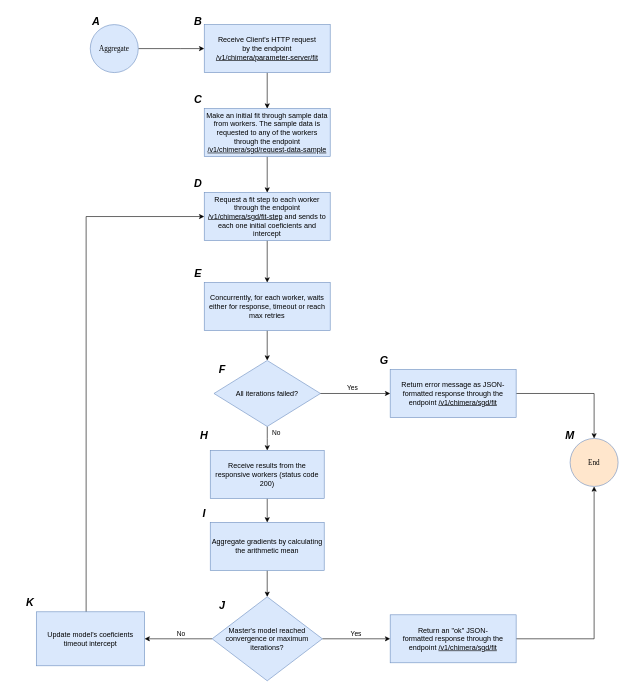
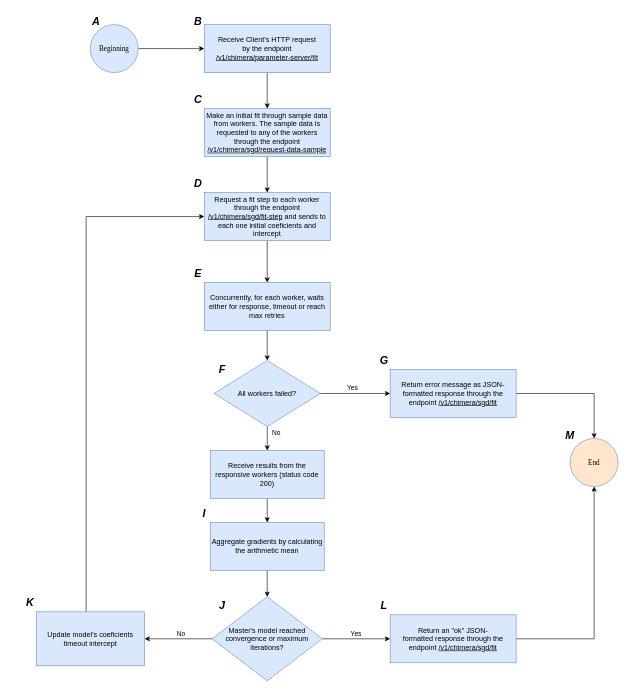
  <mxCell id="0" />
  <mxCell id="1" parent="0" />
  <mxCell id="2" value="" style="edgeStyle=orthogonalEdgeStyle;rounded=0;orthogonalLoop=1;jettySize=auto;html=1;entryX=0;entryY=0.5;entryDx=0;entryDy=0;" parent="1" source="3" target="6" edge="1"><mxGeometry relative="1" as="geometry"><Array as="points"><mxPoint x="300" y="80" /><mxPoint x="300" y="80" /></Array></mxGeometry></mxCell>
- <mxCell id="3" value="&lt;font face=&quot;Verdana&quot;&gt;Aggregate&lt;/font&gt;" style="ellipse;whiteSpace=wrap;html=1;aspect=fixed;fillColor=#dae8fc;strokeColor=#6c8ebf;" parent="1" vertex="1"><mxGeometry x="150" y="40" width="80" height="80" as="geometry" /></mxCell>
+ <mxCell id="3" value="&lt;font face=&quot;Verdana&quot;&gt;Beginning&lt;/font&gt;" style="ellipse;whiteSpace=wrap;html=1;aspect=fixed;fillColor=#dae8fc;strokeColor=#6c8ebf;" parent="1" vertex="1"><mxGeometry x="150" y="40" width="80" height="80" as="geometry" /></mxCell>
  <mxCell id="4" value="&lt;font face=&quot;Helvetica&quot; style=&quot;font-size: 18px;&quot;&gt;&lt;i style=&quot;&quot;&gt;&lt;b style=&quot;&quot;&gt;A&lt;/b&gt;&lt;/i&gt;&lt;/font&gt;" style="text;html=1;align=center;verticalAlign=middle;whiteSpace=wrap;rounded=0;" parent="1" vertex="1"><mxGeometry x="130" y="20" width="60" height="30" as="geometry" /></mxCell>
  <mxCell id="5" value="" style="edgeStyle=orthogonalEdgeStyle;rounded=0;orthogonalLoop=1;jettySize=auto;html=1;entryX=0.5;entryY=0;entryDx=0;entryDy=0;" parent="1" source="6" target="13" edge="1"><mxGeometry relative="1" as="geometry"><mxPoint x="445" y="170" as="targetPoint" /></mxGeometry></mxCell>
  <mxCell id="6" value="Receive Client's HTTP request&lt;div&gt;by the endpoint &lt;u&gt;/v1/chimera/parameter-server/fit&lt;/u&gt;&lt;/div&gt;" style="rounded=0;whiteSpace=wrap;html=1;fillColor=#dae8fc;strokeColor=#6c8ebf;" parent="1" vertex="1"><mxGeometry x="340" y="40" width="210" height="80" as="geometry" /></mxCell>
  <mxCell id="7" value="&lt;font face=&quot;Helvetica&quot; style=&quot;font-size: 18px;&quot;&gt;&lt;i style=&quot;&quot;&gt;&lt;b style=&quot;&quot;&gt;B&lt;/b&gt;&lt;/i&gt;&lt;/font&gt;" style="text;html=1;align=center;verticalAlign=middle;whiteSpace=wrap;rounded=0;" parent="1" vertex="1"><mxGeometry x="300" y="20" width="60" height="30" as="geometry" /></mxCell>
  <mxCell id="8" value="" style="edgeStyle=orthogonalEdgeStyle;rounded=0;orthogonalLoop=1;jettySize=auto;html=1;entryX=0.5;entryY=0;entryDx=0;entryDy=0;" parent="1" source="9" target="11" edge="1"><mxGeometry relative="1" as="geometry"><mxPoint x="445" y="500" as="targetPoint" /></mxGeometry></mxCell>
  <mxCell id="9" value="Request a fit step to each worker through the endpoint &lt;u&gt;/v1/chimera/sgd/fit-step&lt;/u&gt;&amp;nbsp;and sends to each one initial coeficients and intercept" style="rounded=0;whiteSpace=wrap;html=1;fillColor=#dae8fc;strokeColor=#6c8ebf;" parent="1" vertex="1"><mxGeometry x="340" y="320" width="210" height="80" as="geometry" /></mxCell>
  <mxCell id="10" value="" style="edgeStyle=orthogonalEdgeStyle;rounded=0;orthogonalLoop=1;jettySize=auto;html=1;entryX=0.5;entryY=0;entryDx=0;entryDy=0;" parent="1" source="11" target="25" edge="1"><mxGeometry relative="1" as="geometry"><mxPoint x="445.005" y="620" as="targetPoint" /></mxGeometry></mxCell>
  <mxCell id="11" value="Concurrently, for each worker, waits either for response, timeout or reach max retries" style="rounded=0;whiteSpace=wrap;html=1;fillColor=#dae8fc;strokeColor=#6c8ebf;" parent="1" vertex="1"><mxGeometry x="340" y="470" width="210" height="80" as="geometry" /></mxCell>
  <mxCell id="12" value="" style="edgeStyle=orthogonalEdgeStyle;rounded=0;orthogonalLoop=1;jettySize=auto;html=1;" parent="1" source="13" target="9" edge="1"><mxGeometry relative="1" as="geometry" /></mxCell>
  <mxCell id="13" value="Make an initial fit through sample data from workers. The sample data is requested to any of the workers through the endpoint &lt;u&gt;/v1/chimera/sgd/request-data-sample&lt;/u&gt;" style="rounded=0;whiteSpace=wrap;html=1;fillColor=#dae8fc;strokeColor=#6c8ebf;" parent="1" vertex="1"><mxGeometry x="340" y="180" width="210" height="80" as="geometry" /></mxCell>
  <mxCell id="14" value="" style="edgeStyle=orthogonalEdgeStyle;rounded=0;orthogonalLoop=1;jettySize=auto;html=1;entryX=0;entryY=0.5;entryDx=0;entryDy=0;" parent="1" source="18" target="22" edge="1"><mxGeometry relative="1" as="geometry"><mxPoint x="630" y="860" as="targetPoint" /></mxGeometry></mxCell>
  <mxCell id="15" value="Yes" style="edgeLabel;html=1;align=center;verticalAlign=middle;resizable=0;points=[];" parent="14" vertex="1" connectable="0"><mxGeometry x="-0.015" y="-1" relative="1" as="geometry"><mxPoint y="-11" as="offset" /></mxGeometry></mxCell>
  <mxCell id="16" value="" style="edgeStyle=orthogonalEdgeStyle;rounded=0;orthogonalLoop=1;jettySize=auto;html=1;" parent="1" source="18" target="20" edge="1"><mxGeometry relative="1" as="geometry" /></mxCell>
  <mxCell id="17" value="No" style="edgeLabel;html=1;align=center;verticalAlign=middle;resizable=0;points=[];" parent="16" vertex="1" connectable="0"><mxGeometry x="-0.14" relative="1" as="geometry"><mxPoint x="-5" y="-10" as="offset" /></mxGeometry></mxCell>
  <mxCell id="18" value="Master's model reached convergence or maximum iterations?" style="rhombus;whiteSpace=wrap;html=1;fillColor=#dae8fc;strokeColor=#6c8ebf;rounded=0;" parent="1" vertex="1"><mxGeometry x="353.13" y="994" width="183.75" height="140" as="geometry" /></mxCell>
  <mxCell id="19" style="edgeStyle=orthogonalEdgeStyle;rounded=0;orthogonalLoop=1;jettySize=auto;html=1;exitX=0.46;exitY=0.033;exitDx=0;exitDy=0;exitPerimeter=0;entryX=0;entryY=0.5;entryDx=0;entryDy=0;" parent="1" source="20" target="9" edge="1"><mxGeometry relative="1" as="geometry"><mxPoint x="300" y="380" as="targetPoint" /><mxPoint x="143.993" y="969" as="sourcePoint" /><Array as="points"><mxPoint x="143" y="360" /></Array></mxGeometry></mxCell>
  <mxCell id="20" value="Update model's coeficients timeout intercept" style="whiteSpace=wrap;html=1;fillColor=#dae8fc;strokeColor=#6c8ebf;rounded=0;" parent="1" vertex="1"><mxGeometry x="60" y="1019" width="180.63" height="90" as="geometry" /></mxCell>
  <mxCell id="21" style="edgeStyle=orthogonalEdgeStyle;rounded=0;orthogonalLoop=1;jettySize=auto;html=1;entryX=0.5;entryY=1;entryDx=0;entryDy=0;" parent="1" source="22" target="30" edge="1"><mxGeometry relative="1" as="geometry" /></mxCell>
  <mxCell id="22" value="Return an &quot;ok&quot; JSON-formatted&amp;nbsp;response through the endpoint&amp;nbsp;&lt;u&gt;/v1/chimera/sgd/fit&lt;/u&gt;" style="rounded=0;whiteSpace=wrap;html=1;fillColor=#dae8fc;strokeColor=#6c8ebf;" parent="1" vertex="1"><mxGeometry x="650" y="1024" width="210" height="80" as="geometry" /></mxCell>
  <mxCell id="23" value="" style="edgeStyle=orthogonalEdgeStyle;rounded=0;orthogonalLoop=1;jettySize=auto;html=1;entryX=0.5;entryY=0;entryDx=0;entryDy=0;" parent="1" source="25" target="41" edge="1"><mxGeometry relative="1" as="geometry"><mxPoint x="445" y="800" as="targetPoint" /></mxGeometry></mxCell>
  <mxCell id="24" value="No" style="edgeLabel;html=1;align=center;verticalAlign=middle;resizable=0;points=[];" parent="23" vertex="1" connectable="0"><mxGeometry x="-0.001" y="3" relative="1" as="geometry"><mxPoint x="12" y="-10" as="offset" /></mxGeometry></mxCell>
- <mxCell id="25" value="All iterations failed?" style="rhombus;whiteSpace=wrap;html=1;fillColor=#dae8fc;strokeColor=#6c8ebf;" parent="1" vertex="1"><mxGeometry x="356.25" y="600" width="177.5" height="110" as="geometry" /></mxCell>
+ <mxCell id="25" value="All workers failed?" style="rhombus;whiteSpace=wrap;html=1;fillColor=#dae8fc;strokeColor=#6c8ebf;" parent="1" vertex="1"><mxGeometry x="356.25" y="600" width="177.5" height="110" as="geometry" /></mxCell>
  <mxCell id="26" style="edgeStyle=orthogonalEdgeStyle;rounded=0;orthogonalLoop=1;jettySize=auto;html=1;entryX=0.5;entryY=0;entryDx=0;entryDy=0;" parent="1" source="27" target="30" edge="1"><mxGeometry relative="1" as="geometry" /></mxCell>
  <mxCell id="27" value="Return error message as JSON-formatted response through the endpoint&amp;nbsp;&lt;u&gt;/v1/chimera/sgd/fit&lt;/u&gt;" style="rounded=0;whiteSpace=wrap;html=1;fillColor=#dae8fc;strokeColor=#6c8ebf;" parent="1" vertex="1"><mxGeometry x="650" y="615" width="210" height="80" as="geometry" /></mxCell>
  <mxCell id="28" value="" style="endArrow=classic;html=1;rounded=0;exitX=1;exitY=0.5;exitDx=0;exitDy=0;entryX=0;entryY=0.5;entryDx=0;entryDy=0;" parent="1" source="25" target="27" edge="1"><mxGeometry width="50" height="50" relative="1" as="geometry"><mxPoint x="560" y="685" as="sourcePoint" /><mxPoint x="610" y="680" as="targetPoint" /></mxGeometry></mxCell>
  <mxCell id="29" value="Yes" style="edgeLabel;html=1;align=center;verticalAlign=middle;resizable=0;points=[];" parent="28" vertex="1" connectable="0"><mxGeometry x="-0.351" y="3" relative="1" as="geometry"><mxPoint x="15" y="-7" as="offset" /></mxGeometry></mxCell>
  <mxCell id="30" value="&lt;font face=&quot;Verdana&quot;&gt;End&lt;/font&gt;" style="ellipse;whiteSpace=wrap;html=1;aspect=fixed;fillColor=#ffe6cc;strokeColor=#6c8ebf;" parent="1" vertex="1"><mxGeometry x="950" y="730" width="80" height="80" as="geometry" /></mxCell>
  <mxCell id="31" value="&lt;font face=&quot;Helvetica&quot; style=&quot;font-size: 18px;&quot;&gt;&lt;i style=&quot;&quot;&gt;&lt;b style=&quot;&quot;&gt;C&lt;/b&gt;&lt;/i&gt;&lt;/font&gt;" style="text;html=1;align=center;verticalAlign=middle;whiteSpace=wrap;rounded=0;" parent="1" vertex="1"><mxGeometry x="300" y="150" width="60" height="30" as="geometry" /></mxCell>
  <mxCell id="32" value="&lt;font face=&quot;Helvetica&quot; style=&quot;font-size: 18px;&quot;&gt;&lt;i style=&quot;&quot;&gt;&lt;b style=&quot;&quot;&gt;D&lt;/b&gt;&lt;/i&gt;&lt;/font&gt;" style="text;html=1;align=center;verticalAlign=middle;whiteSpace=wrap;rounded=0;" parent="1" vertex="1"><mxGeometry x="300" y="290" width="60" height="30" as="geometry" /></mxCell>
  <mxCell id="33" value="&lt;font face=&quot;Helvetica&quot; style=&quot;font-size: 18px;&quot;&gt;&lt;i style=&quot;&quot;&gt;&lt;b style=&quot;&quot;&gt;E&lt;/b&gt;&lt;/i&gt;&lt;/font&gt;" style="text;html=1;align=center;verticalAlign=middle;whiteSpace=wrap;rounded=0;" parent="1" vertex="1"><mxGeometry x="300" y="440" width="60" height="30" as="geometry" /></mxCell>
  <mxCell id="34" value="&lt;font face=&quot;Helvetica&quot; style=&quot;font-size: 18px;&quot;&gt;&lt;i style=&quot;&quot;&gt;&lt;b style=&quot;&quot;&gt;F&lt;/b&gt;&lt;/i&gt;&lt;/font&gt;" style="text;html=1;align=center;verticalAlign=middle;whiteSpace=wrap;rounded=0;" parent="1" vertex="1"><mxGeometry x="340" y="600" width="60" height="30" as="geometry" /></mxCell>
- <mxCell id="35" value="&lt;font face=&quot;Helvetica&quot; style=&quot;font-size: 18px;&quot;&gt;&lt;i style=&quot;&quot;&gt;&lt;b style=&quot;&quot;&gt;H&lt;/b&gt;&lt;/i&gt;&lt;/font&gt;" style="text;html=1;align=center;verticalAlign=middle;whiteSpace=wrap;rounded=0;" parent="1" vertex="1"><mxGeometry x="310" y="710" width="60" height="30" as="geometry" /></mxCell>
  <mxCell id="36" value="&lt;font face=&quot;Helvetica&quot; style=&quot;font-size: 18px;&quot;&gt;&lt;i style=&quot;&quot;&gt;&lt;b style=&quot;&quot;&gt;G&lt;/b&gt;&lt;/i&gt;&lt;/font&gt;" style="text;html=1;align=center;verticalAlign=middle;whiteSpace=wrap;rounded=0;" parent="1" vertex="1"><mxGeometry x="610" y="585" width="60" height="30" as="geometry" /></mxCell>
+ <mxCell id="37" value="&lt;font face=&quot;Helvetica&quot; style=&quot;font-size: 18px;&quot;&gt;&lt;i style=&quot;&quot;&gt;&lt;b style=&quot;&quot;&gt;L&lt;/b&gt;&lt;/i&gt;&lt;/font&gt;" style="text;html=1;align=center;verticalAlign=middle;whiteSpace=wrap;rounded=0;" parent="1" vertex="1"><mxGeometry x="610" y="994" width="60" height="30" as="geometry" /></mxCell>
  <mxCell id="38" value="&lt;font face=&quot;Helvetica&quot; style=&quot;font-size: 18px;&quot;&gt;&lt;i style=&quot;&quot;&gt;&lt;b style=&quot;&quot;&gt;J&lt;/b&gt;&lt;/i&gt;&lt;/font&gt;" style="text;html=1;align=center;verticalAlign=middle;whiteSpace=wrap;rounded=0;" parent="1" vertex="1"><mxGeometry x="340" y="994" width="60" height="30" as="geometry" /></mxCell>
  <mxCell id="39" value="&lt;font face=&quot;Helvetica&quot; style=&quot;font-size: 18px;&quot;&gt;&lt;i style=&quot;&quot;&gt;&lt;b style=&quot;&quot;&gt;I&lt;/b&gt;&lt;/i&gt;&lt;/font&gt;" style="text;html=1;align=center;verticalAlign=middle;whiteSpace=wrap;rounded=0;" parent="1" vertex="1"><mxGeometry x="310" y="840" width="60" height="30" as="geometry" /></mxCell>
  <mxCell id="40" value="" style="edgeStyle=orthogonalEdgeStyle;rounded=0;orthogonalLoop=1;jettySize=auto;html=1;" parent="1" source="41" target="43" edge="1"><mxGeometry relative="1" as="geometry" /></mxCell>
  <mxCell id="41" value="Receive results from the responsive workers (status code 200)" style="rounded=0;whiteSpace=wrap;html=1;fillColor=#dae8fc;strokeColor=#6c8ebf;" parent="1" vertex="1"><mxGeometry x="350.01" y="750" width="190" height="80" as="geometry" /></mxCell>
  <mxCell id="42" value="" style="edgeStyle=orthogonalEdgeStyle;rounded=0;orthogonalLoop=1;jettySize=auto;html=1;" parent="1" source="43" target="18" edge="1"><mxGeometry relative="1" as="geometry" /></mxCell>
  <mxCell id="43" value="Aggregate gradients by calculating the arithmetic mean" style="rounded=0;whiteSpace=wrap;html=1;fillColor=#dae8fc;strokeColor=#6c8ebf;" parent="1" vertex="1"><mxGeometry x="350" y="870" width="190" height="80" as="geometry" /></mxCell>
  <mxCell id="44" value="&lt;font face=&quot;Helvetica&quot; style=&quot;font-size: 18px;&quot;&gt;&lt;i style=&quot;&quot;&gt;&lt;b style=&quot;&quot;&gt;K&lt;/b&gt;&lt;/i&gt;&lt;/font&gt;" style="text;html=1;align=center;verticalAlign=middle;whiteSpace=wrap;rounded=0;" parent="1" vertex="1"><mxGeometry x="20" y="989" width="60" height="30" as="geometry" /></mxCell>
  <mxCell id="45" value="&lt;font face=&quot;Helvetica&quot; style=&quot;font-size: 18px;&quot;&gt;&lt;i style=&quot;&quot;&gt;&lt;b style=&quot;&quot;&gt;M&lt;/b&gt;&lt;/i&gt;&lt;/font&gt;" style="text;html=1;align=center;verticalAlign=middle;whiteSpace=wrap;rounded=0;" parent="1" vertex="1"><mxGeometry x="920" y="710" width="60" height="30" as="geometry" /></mxCell>
